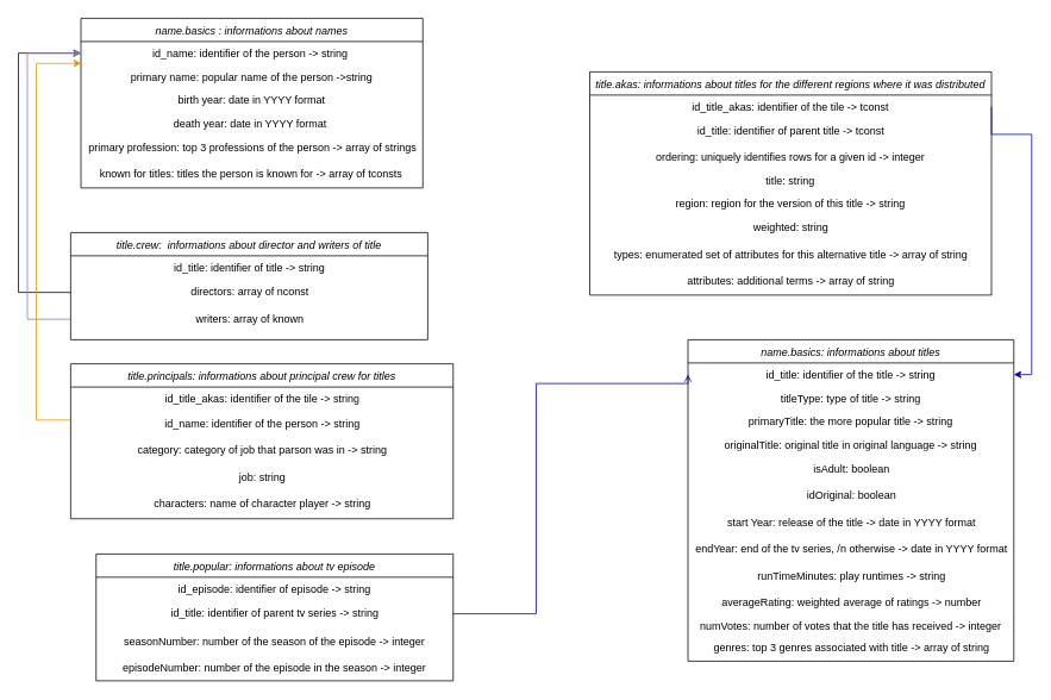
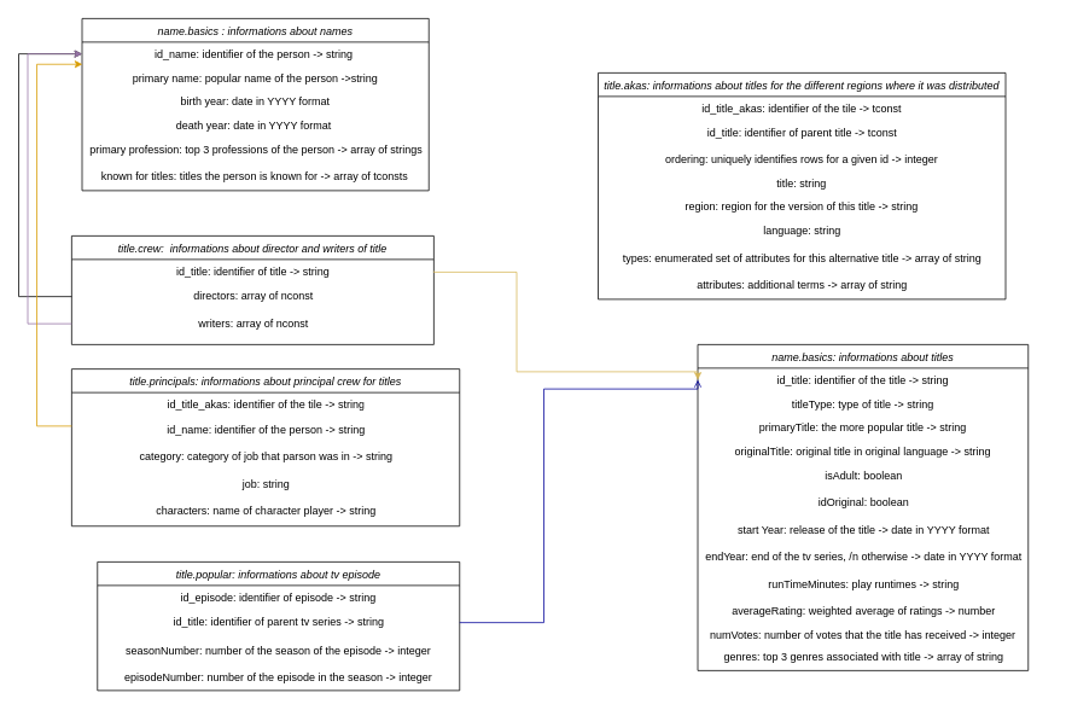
  <mxCell id="0" />
  <mxCell id="1" parent="0" />
  <mxCell id="2" value="name.basics : informations about names&#10;" style="swimlane;fontStyle=2;align=center;verticalAlign=top;childLayout=stackLayout;horizontal=1;startSize=26;horizontalStack=0;resizeParent=1;resizeLast=0;collapsible=1;marginBottom=0;rounded=0;shadow=0;strokeWidth=1;labelBackgroundColor=default;" parent="1" vertex="1"><mxGeometry x="90" y="20" width="383" height="190" as="geometry"><mxRectangle x="430" y="-720" width="160" height="26" as="alternateBounds" /></mxGeometry></mxCell>
  <mxCell id="3" value="id_name: identifier of the person -&gt; string " style="text;align=center;verticalAlign=top;spacingLeft=4;spacingRight=4;overflow=hidden;rotatable=0;points=[[0,0.5],[1,0.5]];portConstraint=eastwest;fontStyle=0" parent="2" vertex="1"><mxGeometry y="26" width="383" height="26" as="geometry" /></mxCell>
  <mxCell id="4" value="primary name: popular name of the person -&gt;string" style="text;align=center;verticalAlign=top;spacingLeft=4;spacingRight=4;overflow=hidden;rotatable=0;points=[[0,0.5],[1,0.5]];portConstraint=eastwest;rounded=0;shadow=0;html=0;" parent="2" vertex="1"><mxGeometry y="52" width="383" height="26" as="geometry" /></mxCell>
  <mxCell id="5" value="birth year: date in YYYY format" style="text;align=center;verticalAlign=top;spacingLeft=4;spacingRight=4;overflow=hidden;rotatable=0;points=[[0,0.5],[1,0.5]];portConstraint=eastwest;rounded=0;shadow=0;html=0;" parent="2" vertex="1"><mxGeometry y="78" width="383" height="26" as="geometry" /></mxCell>
  <mxCell id="6" value="death year: date in YYYY format " style="text;align=center;verticalAlign=top;spacingLeft=4;spacingRight=4;overflow=hidden;rotatable=0;points=[[0,0.5],[1,0.5]];portConstraint=eastwest;rounded=0;shadow=0;html=0;" vertex="1" parent="2"><mxGeometry y="104" width="383" height="26" as="geometry" /></mxCell>
  <mxCell id="7" value="primary profession: top 3 professions of the person -&amp;gt; array of strings" style="text;html=1;align=center;verticalAlign=middle;resizable=0;points=[];autosize=1;strokeColor=none;fillColor=none;" vertex="1" parent="2"><mxGeometry y="130" width="383" height="30" as="geometry" /></mxCell>
  <mxCell id="8" value="known for titles: titles the person is known for -&amp;gt; array of tconsts&amp;nbsp;" style="text;html=1;align=center;verticalAlign=middle;resizable=0;points=[];autosize=1;strokeColor=none;fillColor=none;" vertex="1" parent="2"><mxGeometry y="160" width="383" height="30" as="geometry" /></mxCell>
  <mxCell id="9" value="title.akas: informations about titles for the different regions where it was distributed" style="swimlane;fontStyle=2;align=center;verticalAlign=top;childLayout=stackLayout;horizontal=1;startSize=26;horizontalStack=0;resizeParent=1;resizeLast=0;collapsible=1;marginBottom=0;rounded=0;shadow=0;strokeWidth=1;" vertex="1" parent="1"><mxGeometry x="660" y="80" width="450" height="250" as="geometry"><mxRectangle x="230" y="140" width="160" height="26" as="alternateBounds" /></mxGeometry></mxCell>
  <mxCell id="10" value="id_title_akas: identifier of the tile -&gt; tconst" style="text;align=center;verticalAlign=top;spacingLeft=4;spacingRight=4;overflow=hidden;rotatable=0;points=[[0,0.5],[1,0.5]];portConstraint=eastwest;" vertex="1" parent="9"><mxGeometry y="26" width="450" height="26" as="geometry" /></mxCell>
  <mxCell id="11" value="id_title: identifier of parent title -&amp;gt; tconst" style="text;html=1;align=center;verticalAlign=middle;resizable=0;points=[];autosize=1;strokeColor=none;fillColor=none;" vertex="1" parent="9"><mxGeometry y="52" width="450" height="30" as="geometry" /></mxCell>
  <mxCell id="12" value="ordering: uniquely identifies rows for a given id -&gt; integer" style="text;align=center;verticalAlign=top;spacingLeft=4;spacingRight=4;overflow=hidden;rotatable=0;points=[[0,0.5],[1,0.5]];portConstraint=eastwest;rounded=0;shadow=0;html=0;" vertex="1" parent="9"><mxGeometry y="82" width="450" height="26" as="geometry" /></mxCell>
  <mxCell id="13" value="title: string" style="text;align=center;verticalAlign=top;spacingLeft=4;spacingRight=4;overflow=hidden;rotatable=0;points=[[0,0.5],[1,0.5]];portConstraint=eastwest;rounded=0;shadow=0;html=0;" vertex="1" parent="9"><mxGeometry y="108" width="450" height="26" as="geometry" /></mxCell>
  <mxCell id="14" value="region: region for the version of this title -&gt; string" style="text;align=center;verticalAlign=top;spacingLeft=4;spacingRight=4;overflow=hidden;rotatable=0;points=[[0,0.5],[1,0.5]];portConstraint=eastwest;rounded=0;shadow=0;html=0;" vertex="1" parent="9"><mxGeometry y="134" width="450" height="26" as="geometry" /></mxCell>
- <mxCell id="15" value="weighted: string" style="text;html=1;align=center;verticalAlign=middle;resizable=0;points=[];autosize=1;strokeColor=none;fillColor=none;" vertex="1" parent="9"><mxGeometry y="160" width="450" height="30" as="geometry" /></mxCell>
+ <mxCell id="15" value="language: string" style="text;html=1;align=center;verticalAlign=middle;resizable=0;points=[];autosize=1;strokeColor=none;fillColor=none;" vertex="1" parent="9"><mxGeometry y="160" width="450" height="30" as="geometry" /></mxCell>
  <mxCell id="16" value="types: enumerated set of attributes for this alternative title -&amp;gt; array of string" style="text;html=1;align=center;verticalAlign=middle;resizable=0;points=[];autosize=1;strokeColor=none;fillColor=none;" vertex="1" parent="9"><mxGeometry y="190" width="450" height="30" as="geometry" /></mxCell>
  <mxCell id="17" value="attributes: additional terms -&amp;gt; array of string" style="text;html=1;align=center;verticalAlign=middle;resizable=0;points=[];autosize=1;strokeColor=none;fillColor=none;" vertex="1" parent="9"><mxGeometry y="220" width="450" height="30" as="geometry" /></mxCell>
  <mxCell id="18" value="name.basics: informations about titles" style="swimlane;fontStyle=2;align=center;verticalAlign=top;childLayout=stackLayout;horizontal=1;startSize=26;horizontalStack=0;resizeParent=1;resizeLast=0;collapsible=1;marginBottom=0;rounded=0;shadow=0;strokeWidth=1;" vertex="1" parent="1"><mxGeometry x="770" y="380" width="365" height="360" as="geometry"><mxRectangle x="230" y="140" width="160" height="26" as="alternateBounds" /></mxGeometry></mxCell>
  <mxCell id="19" value="id_title: identifier of the title -&gt; string" style="text;align=center;verticalAlign=top;spacingLeft=4;spacingRight=4;overflow=hidden;rotatable=0;points=[[0,0.5],[1,0.5]];portConstraint=eastwest;" vertex="1" parent="18"><mxGeometry y="26" width="365" height="26" as="geometry" /></mxCell>
  <mxCell id="20" value="titleType: type of title -&amp;gt; string" style="text;align=center;verticalAlign=top;spacingLeft=4;spacingRight=4;overflow=hidden;rotatable=0;points=[[0,0.5],[1,0.5]];portConstraint=eastwest;rounded=0;shadow=0;html=1;" vertex="1" parent="18"><mxGeometry y="52" width="365" height="26" as="geometry" /></mxCell>
  <mxCell id="21" value="primaryTitle: the more popular title -&amp;gt; string" style="text;align=center;verticalAlign=top;spacingLeft=4;spacingRight=4;overflow=hidden;rotatable=0;points=[[0,0.5],[1,0.5]];portConstraint=eastwest;rounded=0;shadow=0;html=1;" vertex="1" parent="18"><mxGeometry y="78" width="365" height="26" as="geometry" /></mxCell>
  <mxCell id="22" value="originalTitle: original title in original language -&amp;gt; string" style="text;align=center;verticalAlign=top;spacingLeft=4;spacingRight=4;overflow=hidden;rotatable=0;points=[[0,0.5],[1,0.5]];portConstraint=eastwest;rounded=0;shadow=0;html=1;" vertex="1" parent="18"><mxGeometry y="104" width="365" height="26" as="geometry" /></mxCell>
  <mxCell id="23" value="isAdult: boolean" style="text;html=1;align=center;verticalAlign=middle;resizable=0;points=[];autosize=1;strokeColor=none;fillColor=none;" vertex="1" parent="18"><mxGeometry y="130" width="365" height="30" as="geometry" /></mxCell>
  <mxCell id="24" value="&lt;font color=&quot;#000000&quot;&gt;idOriginal: boolean&lt;/font&gt;" style="text;html=1;align=center;verticalAlign=middle;resizable=0;points=[];autosize=1;strokeColor=none;fillColor=none;fontColor=#9999FF;" vertex="1" parent="18"><mxGeometry y="160" width="365" height="30" as="geometry" /></mxCell>
  <mxCell id="25" value="start Year: release of the title -&amp;gt; date in YYYY format" style="text;html=1;align=center;verticalAlign=middle;resizable=0;points=[];autosize=1;strokeColor=none;fillColor=none;" vertex="1" parent="18"><mxGeometry y="190" width="365" height="30" as="geometry" /></mxCell>
  <mxCell id="26" value="endYear: end of the tv series, /n otherwise -&amp;gt; date in YYYY format" style="text;html=1;align=center;verticalAlign=middle;resizable=0;points=[];autosize=1;strokeColor=none;fillColor=none;" vertex="1" parent="18"><mxGeometry y="220" width="365" height="30" as="geometry" /></mxCell>
  <mxCell id="27" value="runTimeMinutes: play runtimes -&amp;gt; string" style="text;html=1;align=center;verticalAlign=middle;resizable=0;points=[];autosize=1;strokeColor=none;fillColor=none;" vertex="1" parent="18"><mxGeometry y="250" width="365" height="30" as="geometry" /></mxCell>
  <mxCell id="28" value="averageRating: weighted average of ratings -&amp;gt; number" style="text;align=center;verticalAlign=middle;resizable=0;points=[];autosize=1;strokeColor=none;fillColor=none;spacing=2;html=1;" vertex="1" parent="18"><mxGeometry y="280" width="365" height="30" as="geometry" /></mxCell>
  <mxCell id="29" value="numVotes: number of votes that the title has received -&gt; integer" style="text;align=center;verticalAlign=middle;resizable=0;points=[];autosize=1;strokeColor=none;fillColor=none;spacing=0;" vertex="1" parent="18"><mxGeometry y="310" width="365" height="20" as="geometry" /></mxCell>
  <mxCell id="30" value="genres: top 3 genres associated with title -&amp;gt; array of string" style="text;html=1;align=center;verticalAlign=middle;resizable=0;points=[];autosize=1;strokeColor=none;fillColor=none;" vertex="1" parent="18"><mxGeometry y="330" width="365" height="30" as="geometry" /></mxCell>
  <mxCell id="31" value="title.crew:  informations about director and writers of title&#10;" style="swimlane;fontStyle=2;align=center;verticalAlign=top;childLayout=stackLayout;horizontal=1;startSize=26;horizontalStack=0;resizeParent=1;resizeLast=0;collapsible=1;marginBottom=0;rounded=0;shadow=0;strokeWidth=1;" vertex="1" parent="1"><mxGeometry x="78.5" y="260" width="400" height="120" as="geometry"><mxRectangle x="230" y="140" width="160" height="26" as="alternateBounds" /></mxGeometry></mxCell>
  <mxCell id="32" value="id_title: identifier of title -&amp;gt; string" style="text;align=center;verticalAlign=top;spacingLeft=4;spacingRight=4;overflow=hidden;rotatable=0;points=[[0,0.5],[1,0.5]];portConstraint=eastwest;html=1;" vertex="1" parent="31"><mxGeometry y="26" width="400" height="26" as="geometry" /></mxCell>
  <mxCell id="33" value="directors: array of nconst" style="text;html=1;align=center;verticalAlign=middle;resizable=0;points=[];autosize=1;strokeColor=none;fillColor=none;" vertex="1" parent="31"><mxGeometry y="52" width="400" height="30" as="geometry" /></mxCell>
- <mxCell id="34" value="writers: array of known" style="text;html=1;align=center;verticalAlign=middle;resizable=0;points=[];autosize=1;strokeColor=none;fillColor=none;" vertex="1" parent="31"><mxGeometry y="82" width="400" height="30" as="geometry" /></mxCell>
+ <mxCell id="34" value="writers: array of nconst" style="text;html=1;align=center;verticalAlign=middle;resizable=0;points=[];autosize=1;strokeColor=none;fillColor=none;" vertex="1" parent="31"><mxGeometry y="82" width="400" height="30" as="geometry" /></mxCell>
  <mxCell id="35" value="title.popular: informations about tv episode" style="swimlane;fontStyle=2;align=center;verticalAlign=top;childLayout=stackLayout;horizontal=1;startSize=26;horizontalStack=0;resizeParent=1;resizeLast=0;collapsible=1;marginBottom=0;rounded=0;shadow=0;strokeWidth=1;" vertex="1" parent="1"><mxGeometry x="107" y="620" width="400" height="142" as="geometry"><mxRectangle x="230" y="140" width="160" height="26" as="alternateBounds" /></mxGeometry></mxCell>
  <mxCell id="36" value="id_episode: identifier of episode -&amp;gt; string" style="text;align=center;verticalAlign=top;spacingLeft=4;spacingRight=4;overflow=hidden;rotatable=0;points=[[0,0.5],[1,0.5]];portConstraint=eastwest;html=1;" vertex="1" parent="35"><mxGeometry y="26" width="400" height="26" as="geometry" /></mxCell>
  <mxCell id="37" value="id_title: identifier of parent tv series -&amp;gt; string" style="text;html=1;align=center;verticalAlign=middle;resizable=0;points=[];autosize=1;strokeColor=none;fillColor=none;" vertex="1" parent="35"><mxGeometry y="52" width="400" height="30" as="geometry" /></mxCell>
  <mxCell id="38" value="seasonNumber: number of the season of the episode -&gt; integer" style="text;align=center;verticalAlign=middle;resizable=0;points=[];autosize=1;strokeColor=none;fillColor=none;" vertex="1" parent="35"><mxGeometry y="82" width="400" height="30" as="geometry" /></mxCell>
  <mxCell id="39" value="episodeNumber: number of the episode in the season -&gt; integer" style="text;align=center;verticalAlign=middle;resizable=0;points=[];autosize=1;strokeColor=none;fillColor=none;" vertex="1" parent="35"><mxGeometry y="112" width="400" height="30" as="geometry" /></mxCell>
  <mxCell id="40" value="title.principals: informations about principal crew for titles" style="swimlane;fontStyle=2;align=center;verticalAlign=top;childLayout=stackLayout;horizontal=1;startSize=26;horizontalStack=0;resizeParent=1;resizeLast=0;collapsible=1;marginBottom=0;rounded=0;shadow=0;strokeWidth=1;" vertex="1" parent="1"><mxGeometry x="78.5" y="407" width="428.5" height="173.5" as="geometry"><mxRectangle x="230" y="140" width="160" height="26" as="alternateBounds" /></mxGeometry></mxCell>
  <mxCell id="41" value="id_title_akas: identifier of the tile -&amp;gt; string" style="text;align=center;verticalAlign=top;spacingLeft=4;spacingRight=4;overflow=hidden;rotatable=0;points=[[0,0.5],[1,0.5]];portConstraint=eastwest;html=1;" vertex="1" parent="40"><mxGeometry y="26" width="428.5" height="26" as="geometry" /></mxCell>
  <mxCell id="42" value="id_name: identifier of the person -&amp;gt; string" style="text;align=center;verticalAlign=middle;resizable=0;points=[];autosize=1;strokeColor=none;fillColor=none;html=1;" vertex="1" parent="40"><mxGeometry y="52" width="428.5" height="30" as="geometry" /></mxCell>
  <mxCell id="43" value="category: category of job that parson was in -&amp;gt; string" style="text;align=center;verticalAlign=middle;resizable=0;points=[];autosize=1;strokeColor=none;fillColor=none;html=1;" vertex="1" parent="40"><mxGeometry y="82" width="428.5" height="30" as="geometry" /></mxCell>
  <mxCell id="44" value="job: string" style="text;html=1;align=center;verticalAlign=middle;resizable=0;points=[];autosize=1;strokeColor=none;fillColor=none;" vertex="1" parent="40"><mxGeometry y="112" width="428.5" height="30" as="geometry" /></mxCell>
  <mxCell id="45" value="characters: name of character player -&amp;gt; string" style="text;align=center;verticalAlign=middle;resizable=0;points=[];autosize=1;strokeColor=none;fillColor=none;html=1;labelBackgroundColor=none;spacing=2;" vertex="1" parent="40"><mxGeometry y="142" width="428.5" height="30" as="geometry" /></mxCell>
+ <mxCell id="46" style="edgeStyle=orthogonalEdgeStyle;rounded=0;orthogonalLoop=1;jettySize=auto;html=1;exitX=1;exitY=0.5;exitDx=0;exitDy=0;entryX=0;entryY=0.5;entryDx=0;entryDy=0;fillColor=#fff2cc;strokeColor=#d6b656;" edge="1" parent="1" source="32" target="19"><mxGeometry relative="1" as="geometry"><Array as="points"><mxPoint x="479" y="300" /><mxPoint x="570" y="300" /><mxPoint x="570" y="410" /><mxPoint x="770" y="410" /></Array></mxGeometry></mxCell>
  <mxCell id="47" style="edgeStyle=orthogonalEdgeStyle;rounded=0;orthogonalLoop=1;jettySize=auto;html=1;entryX=0;entryY=0.5;entryDx=0;entryDy=0;" edge="1" parent="1" source="33" target="3"><mxGeometry relative="1" as="geometry"><Array as="points"><mxPoint x="20" y="327" /><mxPoint x="20" y="59" /></Array></mxGeometry></mxCell>
  <mxCell id="48" style="edgeStyle=orthogonalEdgeStyle;rounded=0;orthogonalLoop=1;jettySize=auto;html=1;entryX=0;entryY=0.5;entryDx=0;entryDy=0;fillColor=#e1d5e7;strokeColor=#9673a6;" edge="1" parent="1" source="34" target="3"><mxGeometry relative="1" as="geometry"><Array as="points"><mxPoint x="30" y="357" /><mxPoint x="30" y="59" /></Array></mxGeometry></mxCell>
  <mxCell id="49" style="edgeStyle=orthogonalEdgeStyle;rounded=0;orthogonalLoop=1;jettySize=auto;html=1;entryX=0.001;entryY=-0.058;entryDx=0;entryDy=0;entryPerimeter=0;labelBackgroundColor=#3399FF;labelBorderColor=#0000FF;strokeColor=#d79b00;fontColor=#9999FF;fillColor=#ffe6cc;" edge="1" parent="1" source="42" target="4"><mxGeometry relative="1" as="geometry"><Array as="points"><mxPoint x="40" y="470" /><mxPoint x="40" y="71" /></Array></mxGeometry></mxCell>
  <mxCell id="50" style="edgeStyle=orthogonalEdgeStyle;rounded=0;orthogonalLoop=1;jettySize=auto;html=1;entryX=0;entryY=0.5;entryDx=0;entryDy=0;labelBackgroundColor=#3399FF;labelBorderColor=#0000FF;strokeColor=#000099;fontColor=#000000;endArrow=open;" edge="1" parent="1" source="37" target="19"><mxGeometry relative="1" as="geometry"><Array as="points"><mxPoint x="600" y="687" /><mxPoint x="600" y="429" /></Array></mxGeometry></mxCell>
- <mxCell id="51" style="edgeStyle=orthogonalEdgeStyle;rounded=0;orthogonalLoop=1;jettySize=auto;html=1;exitX=1;exitY=0.5;exitDx=0;exitDy=0;entryX=1;entryY=0.5;entryDx=0;entryDy=0;labelBackgroundColor=#3399FF;labelBorderColor=#0000FF;strokeColor=#000099;fontColor=#000000;" edge="1" parent="1" source="10" target="19"><mxGeometry relative="1" as="geometry"><Array as="points"><mxPoint x="1110" y="150" /><mxPoint x="1155" y="150" /><mxPoint x="1155" y="419" /></Array></mxGeometry></mxCell>
